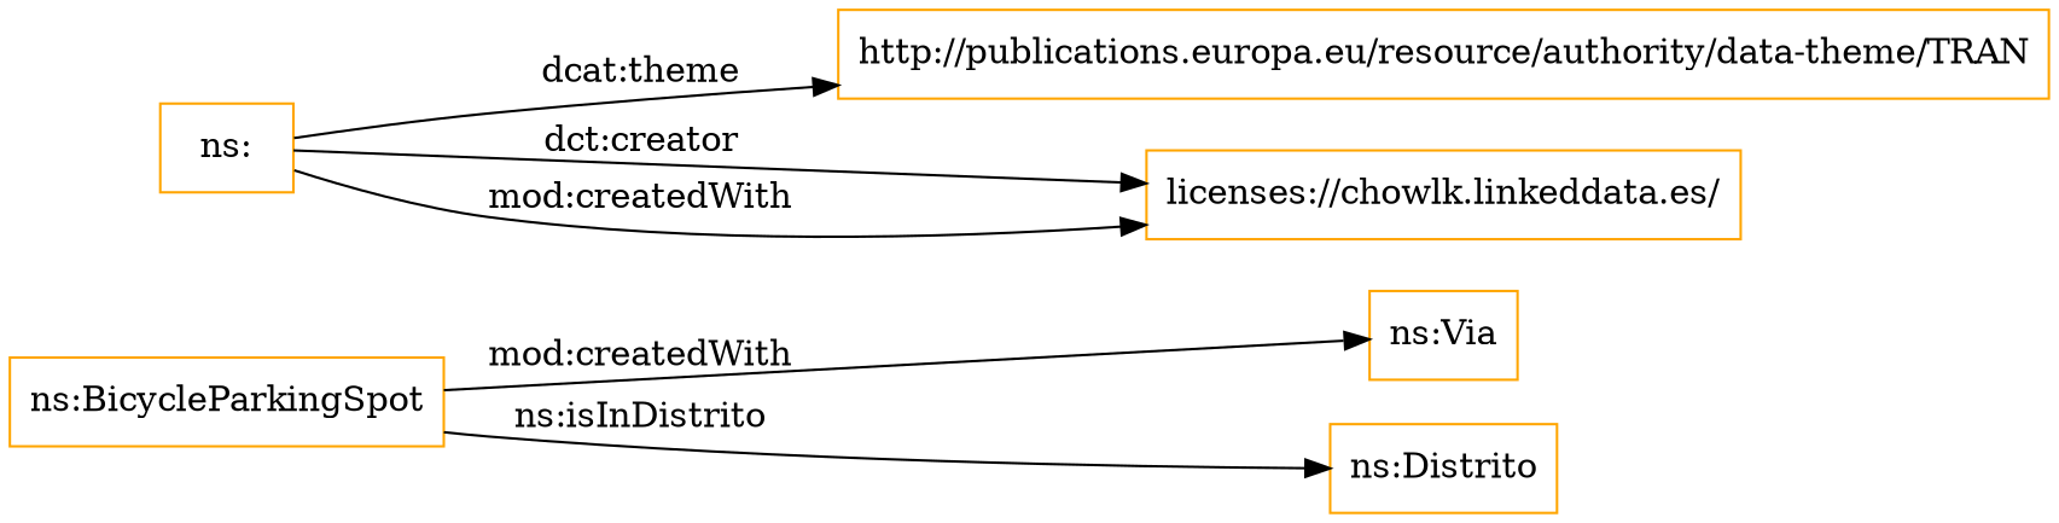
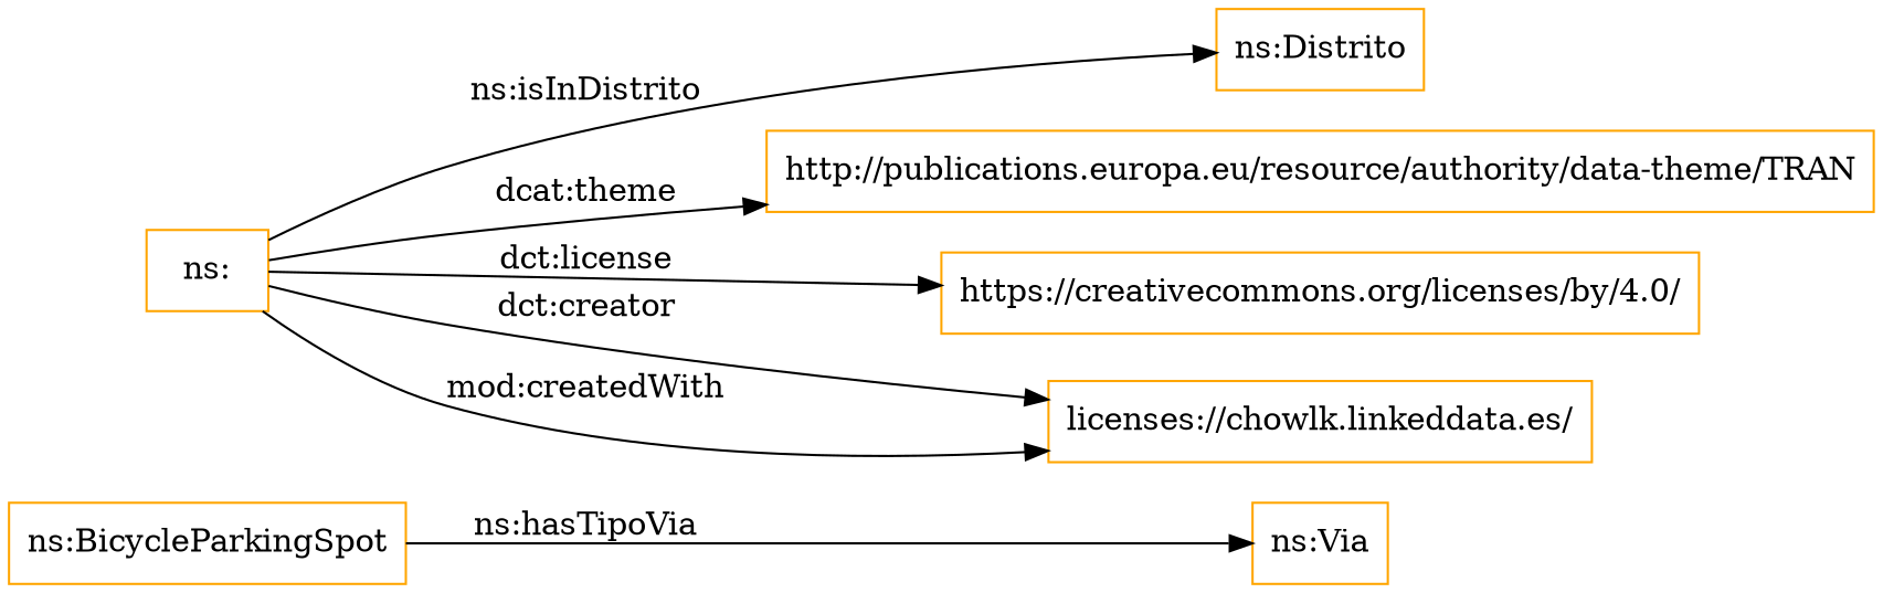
  digraph {
    rankdir=LR
    node [color=orange shape=rectangle]
    "ns:BicycleParkingSpot"
    "ns:Via"
    "ns:Distrito"
    "ns:"
    "http://publications.europa.eu/resource/authority/data-theme/TRAN"
+   "https://creativecommons.org/licenses/by/4.0/"
    n7 [label="licenses://chowlk.linkeddata.es/"]
-   "ns:BicycleParkingSpot" -> "ns:Via" [label="mod:createdWith"]
-   "ns:BicycleParkingSpot" -> "ns:Distrito" [label="ns:isInDistrito"]
+   "ns:BicycleParkingSpot" -> "ns:Via" [label="ns:hasTipoVia"]
+   "ns:" -> "ns:Distrito" [label="ns:isInDistrito"]
    "ns:" -> "http://publications.europa.eu/resource/authority/data-theme/TRAN" [label="dcat:theme"]
+   "ns:" -> "https://creativecommons.org/licenses/by/4.0/" [label="dct:license"]
    "ns:" -> n7 [label="dct:creator"]
    "ns:" -> n7 [label="mod:createdWith"]
  }
